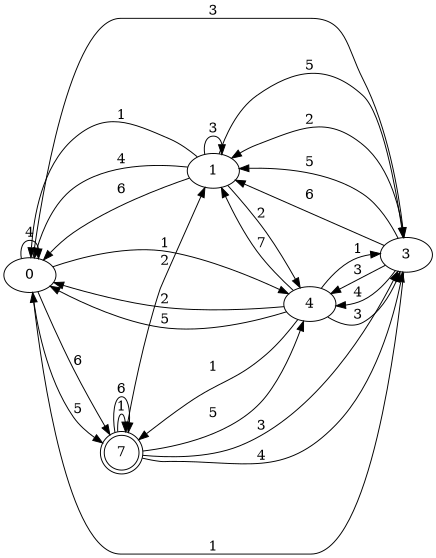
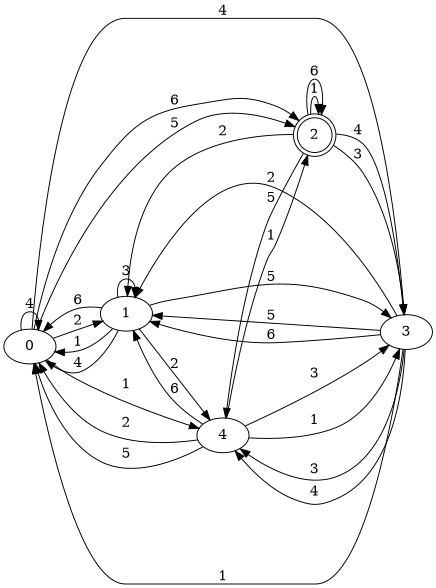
  digraph {
    rankdir=LR
    n1 [label=0 shape=ellipse]
    n2 [label=1]
-   n3 [label=7 shape=doublecircle]
+   n3 [label=2 shape=doublecircle]
    n4 [label=3]
    n5 [label=4]
    n1 -> n1 [label=4]
+   n1 -> n2 [label=2]
    n1 -> n3 [label=5]
    n1 -> n3 [label=6]
-   n1 -> n4 [label=3]
+   n1 -> n4 [label=4]
    n1 -> n5 [label=1]
    n2 -> n1 [label=1]
    n2 -> n1 [label=4]
    n2 -> n1 [label=6]
    n2 -> n2 [label=3]
    n2 -> n4 [label=5]
    n2 -> n5 [label=2]
    n3 -> n2 [label=2]
    n3 -> n3 [label=1]
    n3 -> n3 [label=6]
    n3 -> n4 [label=3]
    n3 -> n4 [label=4]
    n3 -> n5 [label=5]
    n4 -> n1 [label=1]
    n4 -> n2 [label=2]
    n4 -> n2 [label=5]
    n4 -> n2 [label=6]
    n4 -> n5 [label=3]
    n4 -> n5 [label=4]
    n5 -> n1 [label=2]
    n5 -> n1 [label=5]
-   n5 -> n2 [label=7]
+   n5 -> n2 [label=6]
    n5 -> n3 [label=1]
    n5 -> n4 [label=1]
    n5 -> n4 [label=3]
  }
